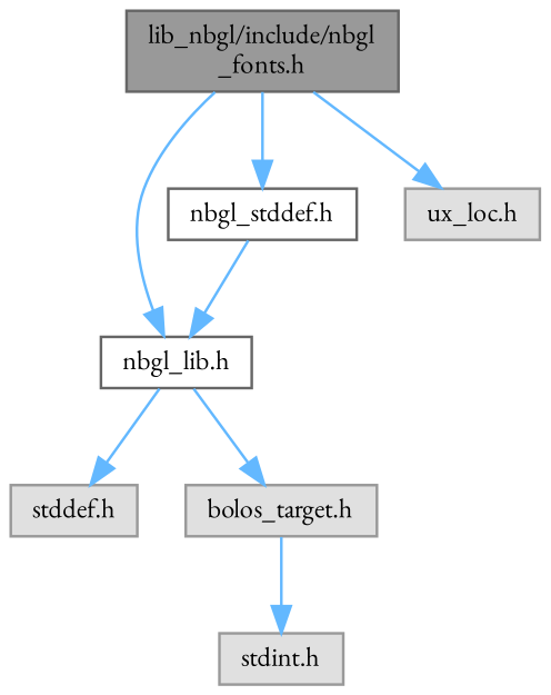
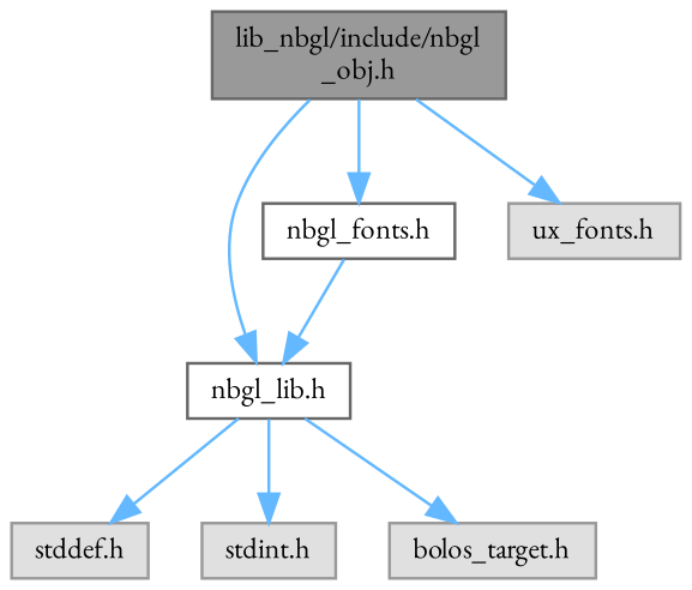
  digraph {
    fontname="EB Garamond"
    node [color=grey60 fillcolor="#E0E0E0" fontname="EB Garamond" fontsize=10 shape=box style=filled]
    edge [color=steelblue1 fontname="EB Garamond" fontsize=10 labelfontname=Helvetica labelfontsize=10 style=solid]
-   n1 [color=gray40 fillcolor=grey60 fontcolor=black height=0.2 label="lib_nbgl/include/nbgl\l_fonts.h" width=0.4]
+   n1 [color=gray40 fillcolor=grey60 fontcolor=black height=0.2 label="lib_nbgl/include/nbgl\l_obj.h" width=0.4]
    n2 [color=grey40 fillcolor=white height=0.2 label="nbgl_lib.h" width=0.4]
-   n3 [color=grey40 fillcolor=white height=0.2 label="nbgl_stddef.h" width=0.4]
-   n4 [height=0.2 label="ux_loc.h" width=0.4]
+   n3 [color=grey40 fillcolor=white height=0.2 label="nbgl_fonts.h" width=0.4]
+   n4 [height=0.2 label="ux_fonts.h" width=0.4]
    n5 [height=0.2 label="stddef.h" width=0.4]
    n6 [height=0.2 label="stdint.h" width=0.4]
    n7 [height=0.2 label="bolos_target.h" width=0.4]
    n1 -> n2
    n1 -> n3
    n1 -> n4
    n2 -> n5
-   n7 -> n6
+   n2 -> n6
    n2 -> n7
    n3 -> n2
  }
